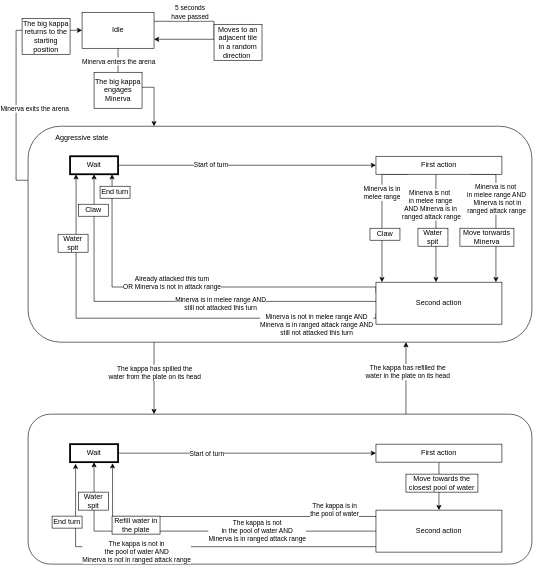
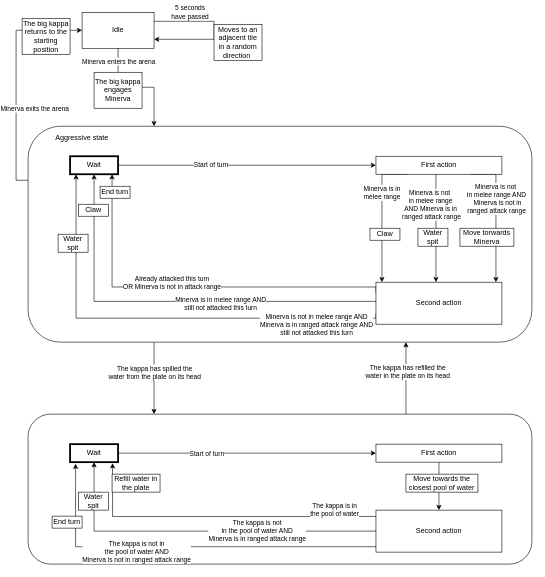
  <mxCell id="0" />
  <mxCell id="1" style="" parent="0" />
  <mxCell id="2" value="Idle" style="whiteSpace=wrap;html=1;rounded=0;" parent="1" vertex="1"><mxGeometry x="120" y="20" width="120" height="60" as="geometry" /></mxCell>
  <mxCell id="3" style="edgeStyle=orthogonalEdgeStyle;rounded=0;orthogonalLoop=1;jettySize=auto;html=1;exitX=0;exitY=0.25;exitDx=0;exitDy=0;entryX=0;entryY=0.5;entryDx=0;entryDy=0;" parent="1" source="7" target="2" edge="1"><mxGeometry relative="1" as="geometry"><mxPoint x="10" y="47.793" as="targetPoint" /></mxGeometry></mxCell>
  <mxCell id="4" value="Minerva exits the arena" style="edgeLabel;html=1;align=center;verticalAlign=middle;resizable=0;points=[];labelBackgroundColor=#ffffff;" parent="3" vertex="1" connectable="0"><mxGeometry x="-0.381" relative="1" as="geometry"><mxPoint x="30" y="-22" as="offset" /></mxGeometry></mxCell>
  <mxCell id="5" style="edgeStyle=orthogonalEdgeStyle;rounded=0;orthogonalLoop=1;jettySize=auto;html=1;exitX=0.25;exitY=1;exitDx=0;exitDy=0;entryX=0.25;entryY=0;entryDx=0;entryDy=0;" parent="1" source="7" target="10" edge="1"><mxGeometry relative="1" as="geometry" /></mxCell>
  <mxCell id="6" value="The kappa has spilled the&lt;br&gt;water from the plate on its head" style="edgeLabel;html=1;align=center;verticalAlign=middle;resizable=0;points=[];" parent="5" vertex="1" connectable="0"><mxGeometry x="-0.277" relative="1" as="geometry"><mxPoint y="7" as="offset" /></mxGeometry></mxCell>
  <mxCell id="7" value="" style="rounded=1;whiteSpace=wrap;html=1;align=left;" parent="1" vertex="1"><mxGeometry x="30" y="210" width="840" height="360" as="geometry" /></mxCell>
  <mxCell id="8" style="edgeStyle=orthogonalEdgeStyle;rounded=0;orthogonalLoop=1;jettySize=auto;html=1;exitX=0.75;exitY=0;exitDx=0;exitDy=0;entryX=0.75;entryY=1;entryDx=0;entryDy=0;" parent="1" source="10" target="7" edge="1"><mxGeometry relative="1" as="geometry" /></mxCell>
  <mxCell id="9" value="The kappa has refilled the&lt;br&gt;water in the plate on its head" style="edgeLabel;html=1;align=center;verticalAlign=middle;resizable=0;points=[];" parent="8" vertex="1" connectable="0"><mxGeometry x="0.183" y="-2" relative="1" as="geometry"><mxPoint as="offset" /></mxGeometry></mxCell>
  <mxCell id="10" value="" style="rounded=1;whiteSpace=wrap;html=1;strokeWidth=1;" parent="1" vertex="1"><mxGeometry x="30" y="690" width="840" height="250" as="geometry" /></mxCell>
  <mxCell id="11" style="edgeStyle=orthogonalEdgeStyle;rounded=0;orthogonalLoop=1;jettySize=auto;html=1;exitX=1;exitY=0.25;exitDx=0;exitDy=0;entryX=1;entryY=0.75;entryDx=0;entryDy=0;" parent="1" source="2" target="2" edge="1"><mxGeometry relative="1" as="geometry"><Array as="points"><mxPoint x="340" y="35" /><mxPoint x="340" y="65" /></Array></mxGeometry></mxCell>
  <mxCell id="12" value="5 seconds&lt;br&gt;have passed" style="edgeLabel;html=1;align=center;verticalAlign=middle;resizable=0;points=[];" parent="11" vertex="1" connectable="0"><mxGeometry x="-0.391" y="2" relative="1" as="geometry"><mxPoint x="-10.35" y="-13.02" as="offset" /></mxGeometry></mxCell>
  <mxCell id="13" value="Aggressive" style="" parent="0" />
  <mxCell id="14" style="edgeStyle=orthogonalEdgeStyle;rounded=0;orthogonalLoop=1;jettySize=auto;html=1;exitX=1;exitY=0.5;exitDx=0;exitDy=0;" parent="13" source="16" target="23" edge="1"><mxGeometry relative="1" as="geometry" /></mxCell>
  <mxCell id="15" value="Start of turn" style="edgeLabel;html=1;align=center;verticalAlign=middle;resizable=0;points=[];" parent="14" vertex="1" connectable="0"><mxGeometry x="-0.283" y="2" relative="1" as="geometry"><mxPoint as="offset" /></mxGeometry></mxCell>
  <mxCell id="16" value="Wait" style="rounded=0;whiteSpace=wrap;html=1;strokeColor=#000000;fillColor=#ffffff;strokeWidth=3;" parent="13" vertex="1"><mxGeometry x="100" y="260" width="80" height="30" as="geometry" /></mxCell>
  <mxCell id="17" style="edgeStyle=orthogonalEdgeStyle;rounded=0;orthogonalLoop=1;jettySize=auto;html=1;exitX=0.25;exitY=1;exitDx=0;exitDy=0;" parent="13" source="23" edge="1"><mxGeometry relative="1" as="geometry"><mxPoint x="617" y="300" as="sourcePoint" /><mxPoint x="620" y="470" as="targetPoint" /><Array as="points"><mxPoint x="620" y="290" /><mxPoint x="620" y="470" /></Array></mxGeometry></mxCell>
  <mxCell id="18" value="Minerva is in &lt;br&gt;melee range" style="edgeLabel;html=1;align=center;verticalAlign=middle;resizable=0;points=[];" parent="17" vertex="1" connectable="0"><mxGeometry x="-0.168" y="-1" relative="1" as="geometry"><mxPoint x="0.97" y="-19.91" as="offset" /></mxGeometry></mxCell>
  <mxCell id="19" style="edgeStyle=orthogonalEdgeStyle;rounded=0;orthogonalLoop=1;jettySize=auto;html=1;exitX=0.5;exitY=1;exitDx=0;exitDy=0;entryX=0.5;entryY=0;entryDx=0;entryDy=0;" parent="13" edge="1"><mxGeometry relative="1" as="geometry"><mxPoint x="710" y="290" as="sourcePoint" /><mxPoint x="710" y="470" as="targetPoint" /></mxGeometry></mxCell>
  <mxCell id="20" value="Minerva is not&amp;nbsp;&lt;br&gt;in melee range&lt;br&gt;AND Minerva is&amp;nbsp;in&lt;br&gt;&amp;nbsp;ranged attack range" style="edgeLabel;html=1;align=center;verticalAlign=middle;resizable=0;points=[];" parent="19" vertex="1" connectable="0"><mxGeometry x="-0.703" y="1" relative="1" as="geometry"><mxPoint x="-11" y="23.1" as="offset" /></mxGeometry></mxCell>
  <mxCell id="21" style="edgeStyle=orthogonalEdgeStyle;rounded=0;orthogonalLoop=1;jettySize=auto;html=1;exitX=0.75;exitY=1;exitDx=0;exitDy=0;" parent="13" source="23" target="30" edge="1"><mxGeometry relative="1" as="geometry"><Array as="points"><mxPoint x="810" y="290" /></Array></mxGeometry></mxCell>
  <mxCell id="22" value="Minerva is not&amp;nbsp;&lt;br&gt;in melee range AND&lt;br&gt;&amp;nbsp;Minerva is not in&lt;br&gt;ranged attack range" style="edgeLabel;html=1;align=center;verticalAlign=middle;resizable=0;points=[];" parent="21" vertex="1" connectable="0"><mxGeometry x="-0.369" y="-1" relative="1" as="geometry"><mxPoint x="1" y="12.5" as="offset" /></mxGeometry></mxCell>
  <mxCell id="23" value="First action" style="rounded=0;whiteSpace=wrap;html=1;strokeColor=#000000;fillColor=#ffffff;" parent="13" vertex="1"><mxGeometry x="610" y="260" width="210" height="30" as="geometry" /></mxCell>
  <mxCell id="24" style="edgeStyle=orthogonalEdgeStyle;rounded=0;orthogonalLoop=1;jettySize=auto;html=1;exitX=0;exitY=0.25;exitDx=0;exitDy=0;" parent="13" source="30" edge="1"><mxGeometry relative="1" as="geometry"><mxPoint x="170" y="290" as="targetPoint" /><Array as="points"><mxPoint x="170" y="478" /></Array></mxGeometry></mxCell>
  <mxCell id="25" value="Already attacked this turn&lt;br&gt;OR Minerva is not in attack range" style="edgeLabel;html=1;align=center;verticalAlign=middle;resizable=0;points=[];" parent="24" vertex="1" connectable="0"><mxGeometry x="-0.374" y="-3" relative="1" as="geometry"><mxPoint x="-150.5" y="-5" as="offset" /></mxGeometry></mxCell>
  <mxCell id="26" style="edgeStyle=orthogonalEdgeStyle;rounded=0;orthogonalLoop=1;jettySize=auto;html=1;exitX=0;exitY=0.75;exitDx=0;exitDy=0;entryX=0.5;entryY=1;entryDx=0;entryDy=0;" parent="13" target="16" edge="1"><mxGeometry relative="1" as="geometry"><mxPoint x="630" y="525" as="sourcePoint" /><mxPoint x="140" y="300" as="targetPoint" /><Array as="points"><mxPoint x="630" y="502" /><mxPoint x="140" y="502" /></Array></mxGeometry></mxCell>
  <mxCell id="27" value="Minerva is in melee range AND&lt;br&gt;still not attacked this turn" style="edgeLabel;html=1;align=center;verticalAlign=middle;resizable=0;points=[];" parent="26" vertex="1" connectable="0"><mxGeometry x="-0.462" y="-1" relative="1" as="geometry"><mxPoint x="-108" y="4.0" as="offset" /></mxGeometry></mxCell>
  <mxCell id="28" style="edgeStyle=orthogonalEdgeStyle;rounded=0;orthogonalLoop=1;jettySize=auto;html=1;exitX=0;exitY=0.75;exitDx=0;exitDy=0;" parent="13" source="30" edge="1"><mxGeometry relative="1" as="geometry"><mxPoint x="110" y="290" as="targetPoint" /><Array as="points"><mxPoint x="610" y="530" /><mxPoint x="110" y="530" /></Array></mxGeometry></mxCell>
  <mxCell id="29" value="Minerva is not in melee range AND&lt;br&gt;Minerva is in ranged attack range AND&lt;br&gt;still not attacked this turn" style="edgeLabel;html=1;align=center;verticalAlign=middle;resizable=0;points=[];" parent="28" vertex="1" connectable="0"><mxGeometry x="-0.541" y="-1" relative="1" as="geometry"><mxPoint x="64.5" y="11" as="offset" /></mxGeometry></mxCell>
  <mxCell id="30" value="Second action" style="rounded=0;whiteSpace=wrap;html=1;strokeColor=#000000;fillColor=#ffffff;" parent="13" vertex="1"><mxGeometry x="610" y="470" width="210" height="70" as="geometry" /></mxCell>
  <mxCell id="31" style="edgeStyle=orthogonalEdgeStyle;rounded=0;orthogonalLoop=1;jettySize=auto;html=1;exitX=0.5;exitY=1;exitDx=0;exitDy=0;" parent="13" source="54" target="54" edge="1"><mxGeometry relative="1" as="geometry" /></mxCell>
  <mxCell id="32" value="Water spit" style="text;html=1;align=center;verticalAlign=middle;whiteSpace=wrap;rounded=0;fillColor=#ffffff;strokeColor=#000000;" parent="13" vertex="1"><mxGeometry x="80" y="390" width="50" height="30" as="geometry" /></mxCell>
  <mxCell id="33" style="edgeStyle=orthogonalEdgeStyle;rounded=0;orthogonalLoop=1;jettySize=auto;html=1;exitX=1;exitY=0.5;exitDx=0;exitDy=0;entryX=0;entryY=0.5;entryDx=0;entryDy=0;" parent="13" source="35" target="37" edge="1"><mxGeometry relative="1" as="geometry" /></mxCell>
  <mxCell id="34" value="Start of turn" style="edgeLabel;html=1;align=center;verticalAlign=middle;resizable=0;points=[];" parent="33" vertex="1" connectable="0"><mxGeometry x="-0.317" relative="1" as="geometry"><mxPoint as="offset" /></mxGeometry></mxCell>
  <mxCell id="35" value="Wait" style="rounded=0;whiteSpace=wrap;html=1;strokeColor=#000000;fillColor=#ffffff;strokeWidth=3;" parent="13" vertex="1"><mxGeometry x="100" y="740" width="80" height="30" as="geometry" /></mxCell>
  <mxCell id="36" style="edgeStyle=orthogonalEdgeStyle;rounded=0;orthogonalLoop=1;jettySize=auto;html=1;exitX=0.5;exitY=1;exitDx=0;exitDy=0;entryX=0.5;entryY=0;entryDx=0;entryDy=0;" parent="13" source="37" target="44" edge="1"><mxGeometry relative="1" as="geometry"><Array as="points"><mxPoint x="715" y="800" /><mxPoint x="715" y="800" /></Array></mxGeometry></mxCell>
  <mxCell id="37" value="First action" style="rounded=0;whiteSpace=wrap;html=1;strokeColor=#000000;fillColor=#ffffff;" parent="13" vertex="1"><mxGeometry x="610" y="740" width="210" height="30" as="geometry" /></mxCell>
  <mxCell id="38" style="edgeStyle=orthogonalEdgeStyle;rounded=0;orthogonalLoop=1;jettySize=auto;html=1;exitX=0.004;exitY=0.151;exitDx=0;exitDy=0;entryX=0.885;entryY=1.06;entryDx=0;entryDy=0;entryPerimeter=0;exitPerimeter=0;" parent="13" source="44" target="35" edge="1"><mxGeometry relative="1" as="geometry" /></mxCell>
  <mxCell id="39" value="The kappa is in&lt;br&gt;the pool of water" style="edgeLabel;html=1;align=center;verticalAlign=middle;resizable=0;points=[];" parent="38" vertex="1" connectable="0"><mxGeometry x="-0.521" y="1" relative="1" as="geometry"><mxPoint x="56.16" y="-11.58" as="offset" /></mxGeometry></mxCell>
  <mxCell id="40" style="edgeStyle=orthogonalEdgeStyle;rounded=0;orthogonalLoop=1;jettySize=auto;html=1;exitX=0;exitY=0.871;exitDx=0;exitDy=0;entryX=0.115;entryY=1.087;entryDx=0;entryDy=0;entryPerimeter=0;exitPerimeter=0;" parent="13" source="44" target="35" edge="1"><mxGeometry relative="1" as="geometry" /></mxCell>
  <mxCell id="41" value="The kappa is not in&lt;br&gt;the pool of water AND&lt;br&gt;Minerva is not in ranged attack range" style="edgeLabel;html=1;align=center;verticalAlign=middle;resizable=0;points=[];labelBackgroundColor=#ffffff;" parent="40" vertex="1" connectable="0"><mxGeometry x="0.354" relative="1" as="geometry"><mxPoint x="33" y="9" as="offset" /></mxGeometry></mxCell>
  <mxCell id="42" style="edgeStyle=orthogonalEdgeStyle;rounded=0;orthogonalLoop=1;jettySize=auto;html=1;exitX=0;exitY=0.5;exitDx=0;exitDy=0;entryX=0.5;entryY=1;entryDx=0;entryDy=0;" parent="13" source="44" target="35" edge="1"><mxGeometry relative="1" as="geometry" /></mxCell>
  <mxCell id="43" value="The kappa is not&lt;br&gt;in the pool of water AND&lt;br&gt;Minerva is in ranged attack range" style="edgeLabel;html=1;align=center;verticalAlign=middle;resizable=0;points=[];" parent="42" vertex="1" connectable="0"><mxGeometry x="-0.319" y="-1" relative="1" as="geometry"><mxPoint as="offset" /></mxGeometry></mxCell>
  <mxCell id="44" value="Second action" style="rounded=0;whiteSpace=wrap;html=1;strokeColor=#000000;fillColor=#ffffff;" parent="13" vertex="1"><mxGeometry x="610" y="850" width="210" height="70" as="geometry" /></mxCell>
  <mxCell id="45" value="Tags" parent="0" />
  <mxCell id="46" value="The big kappa returns to the starting position" style="text;html=1;align=center;verticalAlign=middle;whiteSpace=wrap;rounded=0;fillColor=#ffffff;strokeColor=#000000;" parent="45" vertex="1"><mxGeometry x="20" y="30" width="80" height="60" as="geometry" /></mxCell>
  <mxCell id="47" value="Claw" style="text;html=1;align=center;verticalAlign=middle;whiteSpace=wrap;rounded=0;fillColor=#ffffff;strokeColor=#000000;" parent="45" vertex="1"><mxGeometry x="600" y="380" width="50" height="20" as="geometry" /></mxCell>
  <mxCell id="48" value="Move torwards &lt;br&gt;Minerva" style="text;html=1;align=center;verticalAlign=middle;whiteSpace=wrap;rounded=0;fillColor=#ffffff;strokeColor=#000000;" parent="45" vertex="1"><mxGeometry x="750" y="380" width="90" height="30" as="geometry" /></mxCell>
  <mxCell id="49" style="edgeStyle=orthogonalEdgeStyle;rounded=0;orthogonalLoop=1;jettySize=auto;html=1;exitX=0.5;exitY=1;exitDx=0;exitDy=0;entryX=0.25;entryY=0;entryDx=0;entryDy=0;" parent="45" source="2" target="7" edge="1"><mxGeometry relative="1" as="geometry"><mxPoint x="140" y="170" as="targetPoint" /></mxGeometry></mxCell>
  <mxCell id="50" value="Minerva enters the arena" style="edgeLabel;html=1;align=center;verticalAlign=middle;resizable=0;points=[];" parent="49" vertex="1" connectable="0"><mxGeometry x="-0.646" y="-1" relative="1" as="geometry"><mxPoint x="1" y="-13" as="offset" /></mxGeometry></mxCell>
  <mxCell id="51" value="Aggressive state" style="text;html=1;strokeColor=none;fillColor=none;align=center;verticalAlign=middle;whiteSpace=wrap;rounded=0;" parent="45" vertex="1"><mxGeometry x="60" y="220" width="120" height="20" as="geometry" /></mxCell>
  <mxCell id="52" value="The big kappa engages Minerva" style="text;html=1;align=center;verticalAlign=middle;whiteSpace=wrap;rounded=0;strokeColor=#000000;fillColor=#FFFFFF;" parent="45" vertex="1"><mxGeometry x="140" y="120" width="80" height="60" as="geometry" /></mxCell>
  <mxCell id="53" value="Claw" style="text;html=1;align=center;verticalAlign=middle;whiteSpace=wrap;rounded=0;fillColor=#ffffff;strokeColor=#000000;" parent="45" vertex="1"><mxGeometry x="114" y="340" width="50" height="20" as="geometry" /></mxCell>
  <mxCell id="54" value="End turn" style="text;html=1;align=center;verticalAlign=middle;whiteSpace=wrap;rounded=0;fillColor=#ffffff;strokeColor=#000000;" parent="45" vertex="1"><mxGeometry x="150" y="310" width="50" height="20" as="geometry" /></mxCell>
  <mxCell id="55" value="Water spit" style="text;html=1;align=center;verticalAlign=middle;whiteSpace=wrap;rounded=0;fillColor=#ffffff;strokeColor=#000000;" parent="45" vertex="1"><mxGeometry x="680" y="380" width="50" height="30" as="geometry" /></mxCell>
  <mxCell id="56" value="Water spit" style="text;html=1;align=center;verticalAlign=middle;whiteSpace=wrap;rounded=0;fillColor=#ffffff;strokeColor=#000000;" parent="45" vertex="1"><mxGeometry x="114" y="820" width="50" height="30" as="geometry" /></mxCell>
  <mxCell id="57" value="End turn" style="text;html=1;align=center;verticalAlign=middle;whiteSpace=wrap;rounded=0;fillColor=#ffffff;strokeColor=#000000;" parent="45" vertex="1"><mxGeometry x="70" y="860" width="50" height="20" as="geometry" /></mxCell>
- <mxCell id="58" value="Refill water in the plate" style="text;html=1;align=center;verticalAlign=middle;whiteSpace=wrap;rounded=0;fillColor=#ffffff;strokeColor=#000000;" parent="45" vertex="1"><mxGeometry x="170" y="860" width="80" height="30" as="geometry" /></mxCell>
+ <mxCell id="58" value="Refill water in the plate" style="text;html=1;align=center;verticalAlign=middle;whiteSpace=wrap;rounded=0;fillColor=#ffffff;strokeColor=#000000;" parent="45" vertex="1"><mxGeometry x="170" y="790" width="80" height="30" as="geometry" /></mxCell>
  <mxCell id="59" value="Move towards the closest pool of water" style="text;html=1;align=center;verticalAlign=middle;whiteSpace=wrap;rounded=0;fillColor=#ffffff;strokeColor=#000000;" parent="45" vertex="1"><mxGeometry x="660" y="790" width="120" height="30" as="geometry" /></mxCell>
  <mxCell id="60" value="&lt;span&gt;Moves to an adjacent tile&lt;/span&gt;&lt;br&gt;&lt;span&gt;in a random direction&amp;nbsp;&lt;/span&gt;" style="rounded=0;whiteSpace=wrap;html=1;" parent="45" vertex="1"><mxGeometry x="340" y="40" width="80" height="60" as="geometry" /></mxCell>
